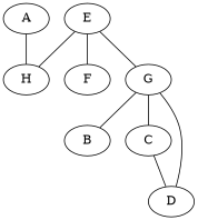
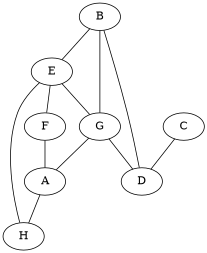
  graph {
    B
    E
    H
    F
    G
    A
    C
    D
+   B -- E
    E -- H
    E -- F
    E -- G
+   F -- A
    G -- B
-   G -- C
+   G -- A
    G -- D
    A -- H
    C -- D
+   D -- B
  }
